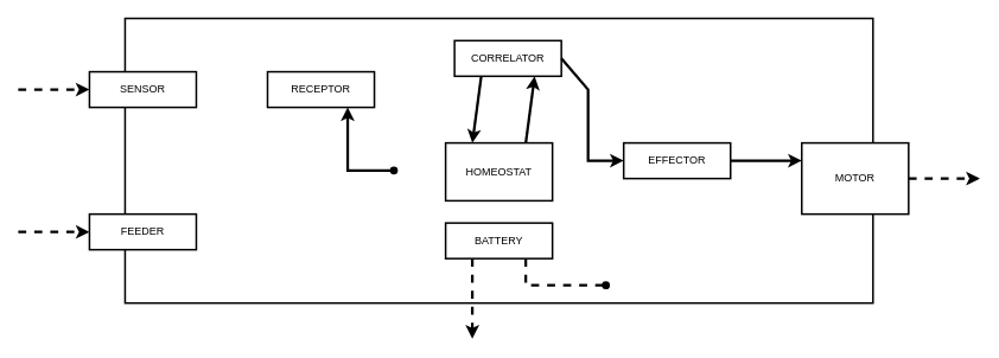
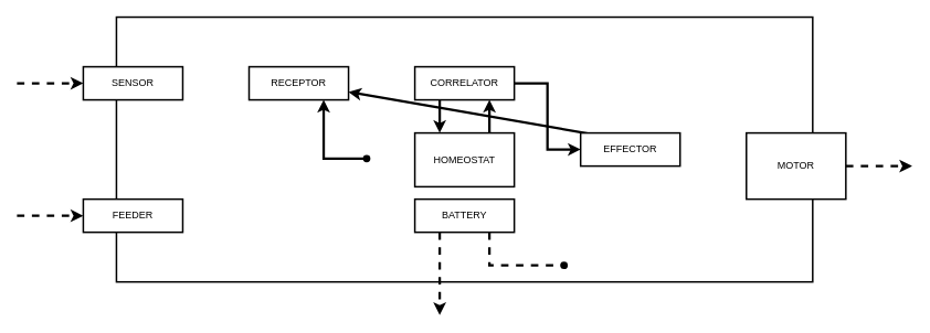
  <mxCell id="0" />
  <mxCell id="1" parent="0" />
  <mxCell id="2" value="" style="rounded=0;whiteSpace=wrap;html=1;strokeWidth=2;" vertex="1" parent="1"><mxGeometry x="140" y="20" width="840" height="320" as="geometry" /></mxCell>
- <mxCell id="3" value="CORRELATOR" style="rounded=0;whiteSpace=wrap;html=1;strokeWidth=2;" vertex="1" parent="1"><mxGeometry x="510" y="45" width="120" height="40" as="geometry" /></mxCell>
+ <mxCell id="3" value="CORRELATOR" style="rounded=0;whiteSpace=wrap;html=1;strokeWidth=2;" vertex="1" parent="1"><mxGeometry x="500" y="80" width="120" height="40" as="geometry" /></mxCell>
  <mxCell id="4" value="HOMEOSTAT" style="rounded=0;whiteSpace=wrap;html=1;strokeWidth=2;" vertex="1" parent="1"><mxGeometry x="500" y="160" width="120" height="65" as="geometry" /></mxCell>
- <mxCell id="5" value="BATTERY" style="rounded=0;whiteSpace=wrap;html=1;strokeWidth=2;" vertex="1" parent="1"><mxGeometry x="500" y="250" width="120" height="40" as="geometry" /></mxCell>
+ <mxCell id="5" value="BATTERY" style="rounded=0;whiteSpace=wrap;html=1;strokeWidth=2;" vertex="1" parent="1"><mxGeometry x="500" y="240" width="120" height="40" as="geometry" /></mxCell>
  <mxCell id="6" value="FEEDER" style="rounded=0;whiteSpace=wrap;html=1;strokeWidth=2;" vertex="1" parent="1"><mxGeometry x="100" y="240" width="120" height="40" as="geometry" /></mxCell>
  <mxCell id="7" value="RECEPTOR" style="rounded=0;whiteSpace=wrap;html=1;strokeWidth=2;" vertex="1" parent="1"><mxGeometry x="300" y="80" width="120" height="40" as="geometry" /></mxCell>
  <mxCell id="8" value="" style="endArrow=classic;html=1;strokeWidth=3;dashed=1;entryX=0;entryY=0.5;entryDx=0;entryDy=0;" edge="1" parent="1" target="17"><mxGeometry width="50" height="50" relative="1" as="geometry"><mxPoint x="20" y="100" as="sourcePoint" /><mxPoint x="90" y="90" as="targetPoint" /><Array as="points"><mxPoint x="70" y="100" /></Array></mxGeometry></mxCell>
  <mxCell id="9" value="" style="endArrow=classic;html=1;strokeWidth=3;dashed=1;entryX=0;entryY=0.5;entryDx=0;entryDy=0;" edge="1" parent="1" target="6"><mxGeometry width="50" height="50" relative="1" as="geometry"><mxPoint x="20" y="260" as="sourcePoint" /><mxPoint x="100" y="255" as="targetPoint" /></mxGeometry></mxCell>
  <mxCell id="10" value="" style="endArrow=classic;html=1;dashed=1;strokeWidth=3;exitX=0.25;exitY=1;exitDx=0;exitDy=0;" edge="1" parent="1" source="5"><mxGeometry width="50" height="50" relative="1" as="geometry"><mxPoint x="550" y="370" as="sourcePoint" /><mxPoint x="530" y="380" as="targetPoint" /></mxGeometry></mxCell>
  <mxCell id="11" value="" style="endArrow=oval;html=1;dashed=1;strokeWidth=3;exitX=0.75;exitY=1;exitDx=0;exitDy=0;rounded=0;endFill=1;" edge="1" parent="1" source="5"><mxGeometry width="50" height="50" relative="1" as="geometry"><mxPoint x="610" y="340" as="sourcePoint" /><mxPoint x="680" y="320" as="targetPoint" /><Array as="points"><mxPoint x="590" y="320" /></Array></mxGeometry></mxCell>
  <mxCell id="12" value="" style="endArrow=classic;html=1;strokeWidth=3;entryX=0.25;entryY=0;entryDx=0;entryDy=0;exitX=0.25;exitY=1;exitDx=0;exitDy=0;" edge="1" parent="1" source="3" target="4"><mxGeometry width="50" height="50" relative="1" as="geometry"><mxPoint x="400" y="200" as="sourcePoint" /><mxPoint x="450" y="150" as="targetPoint" /></mxGeometry></mxCell>
  <mxCell id="13" value="" style="endArrow=classic;html=1;strokeWidth=3;exitX=0.75;exitY=0;exitDx=0;exitDy=0;entryX=0.75;entryY=1;entryDx=0;entryDy=0;" edge="1" parent="1" source="4" target="3"><mxGeometry width="50" height="50" relative="1" as="geometry"><mxPoint x="650" y="150" as="sourcePoint" /><mxPoint x="700" y="100" as="targetPoint" /></mxGeometry></mxCell>
  <mxCell id="14" value="" style="endArrow=classic;html=1;strokeWidth=3;exitX=1;exitY=0.5;exitDx=0;exitDy=0;rounded=0;entryX=0;entryY=0.5;entryDx=0;entryDy=0;" edge="1" parent="1" source="3" target="20"><mxGeometry width="50" height="50" relative="1" as="geometry"><mxPoint x="670" y="130" as="sourcePoint" /><mxPoint x="690" y="168" as="targetPoint" /><Array as="points"><mxPoint x="660" y="100" /><mxPoint x="660" y="180" /></Array></mxGeometry></mxCell>
  <mxCell id="15" value="" style="endArrow=classic;html=1;strokeWidth=3;entryX=0.75;entryY=1;entryDx=0;entryDy=0;exitX=0.265;exitY=0.487;exitDx=0;exitDy=0;exitPerimeter=0;rounded=0;startArrow=oval;startFill=1;" edge="1" parent="1" target="7"><mxGeometry width="50" height="50" relative="1" as="geometry"><mxPoint x="441.9" y="190.97" as="sourcePoint" /><mxPoint x="420" y="150" as="targetPoint" /><Array as="points"><mxPoint x="390" y="191" /></Array></mxGeometry></mxCell>
  <mxCell id="16" value="" style="endArrow=classic;html=1;dashed=1;strokeWidth=3;exitX=1;exitY=0.5;exitDx=0;exitDy=0;" edge="1" parent="1" source="18"><mxGeometry width="50" height="50" relative="1" as="geometry"><mxPoint x="1040" y="180" as="sourcePoint" /><mxPoint x="1100" y="200" as="targetPoint" /></mxGeometry></mxCell>
  <mxCell id="17" value="SENSOR" style="rounded=0;whiteSpace=wrap;html=1;strokeWidth=2;" vertex="1" parent="1"><mxGeometry x="100" y="80" width="120" height="40" as="geometry" /></mxCell>
  <mxCell id="18" value="MOTOR" style="rounded=0;whiteSpace=wrap;html=1;strokeWidth=2;" vertex="1" parent="1"><mxGeometry x="900" y="160" width="120" height="80" as="geometry" /></mxCell>
- <mxCell id="19" value="" style="endArrow=classic;html=1;strokeWidth=3;exitX=1;exitY=0.5;exitDx=0;exitDy=0;entryX=0;entryY=0.25;entryDx=0;entryDy=0;" edge="1" parent="1" source="20" target="18"><mxGeometry width="50" height="50" relative="1" as="geometry"><mxPoint x="830" y="125" as="sourcePoint" /><mxPoint x="890" y="75" as="targetPoint" /></mxGeometry></mxCell>
+ <mxCell id="19" value="" style="endArrow=classic;html=1;strokeWidth=3;exitX=1;exitY=0.5;exitDx=0;exitDy=0;" edge="1" parent="1" source="20" target="7"><mxGeometry width="50" height="50" relative="1" as="geometry"><mxPoint x="830" y="125" as="sourcePoint" /><mxPoint x="890" y="75" as="targetPoint" /></mxGeometry></mxCell>
  <mxCell id="20" value="EFFECTOR" style="rounded=0;whiteSpace=wrap;html=1;strokeWidth=2;" vertex="1" parent="1"><mxGeometry x="700" y="160" width="120" height="40" as="geometry" /></mxCell>
